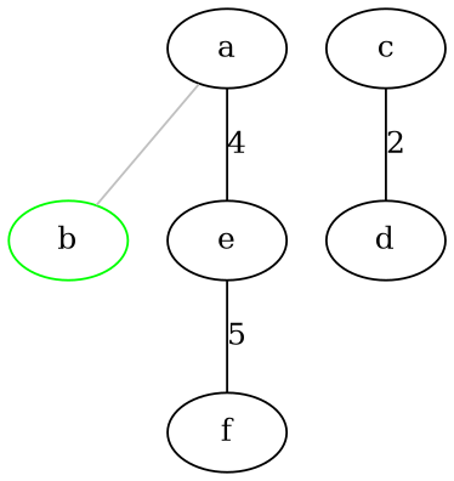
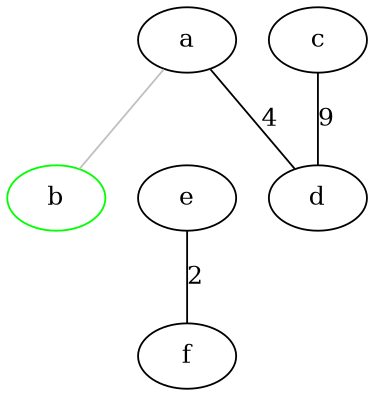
  digraph {
    edge [arrowhead=none]
    n1 [label=a]
    n2 [color=green label=b]
    n3 [label=e]
    n4 [label=f]
    n5 [label=c]
    n6 [label=d]
    n1 -> n2 [color=grey]
-   n1 -> n3 [label=4]
-   n3 -> n4 [label=5]
-   n5 -> n6 [label=2]
+   n1 -> n6 [label=4]
+   n3 -> n4 [label=2]
+   n5 -> n6 [label=9]
  }
